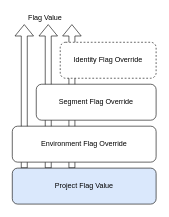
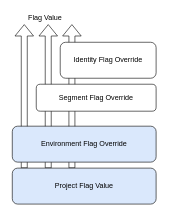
  <mxCell id="0" />
  <mxCell id="1" parent="0" />
  <mxCell id="2" value="" style="shape=flexArrow;endArrow=classic;html=1;" parent="1" edge="1"><mxGeometry width="50" height="50" relative="1" as="geometry"><mxPoint x="119.5" y="280" as="sourcePoint" /><mxPoint x="119.5" y="40" as="targetPoint" /></mxGeometry></mxCell>
  <mxCell id="3" value="" style="shape=flexArrow;endArrow=classic;html=1;" parent="1" edge="1"><mxGeometry width="50" height="50" relative="1" as="geometry"><mxPoint x="80" y="280" as="sourcePoint" /><mxPoint x="80" y="40" as="targetPoint" /></mxGeometry></mxCell>
  <mxCell id="4" value="" style="shape=flexArrow;endArrow=classic;html=1;" parent="1" edge="1"><mxGeometry width="50" height="50" relative="1" as="geometry"><mxPoint x="40" y="280" as="sourcePoint" /><mxPoint x="40" y="40" as="targetPoint" /></mxGeometry></mxCell>
  <mxCell id="5" value="Project Flag Value" style="rounded=1;whiteSpace=wrap;html=1;fillColor=#dae8fc;" parent="1" vertex="1"><mxGeometry x="20" y="280" width="240" height="60" as="geometry" /></mxCell>
- <mxCell id="6" value="Segment Flag Override" style="rounded=1;whiteSpace=wrap;html=1;" parent="1" vertex="1"><mxGeometry x="60" y="140" width="200" height="60" as="geometry" /></mxCell>
- <mxCell id="7" value="Environment Flag Override" style="rounded=1;whiteSpace=wrap;html=1;" parent="1" vertex="1"><mxGeometry x="20" y="210" width="240" height="60" as="geometry" /></mxCell>
+ <mxCell id="6" value="Segment Flag Override" style="rounded=1;whiteSpace=wrap;html=1;" parent="1" vertex="1"><mxGeometry x="60" y="140" width="200" height="45" as="geometry" /></mxCell>
+ <mxCell id="7" value="Environment Flag Override" style="rounded=1;whiteSpace=wrap;html=1;fillColor=#dae8fc;" parent="1" vertex="1"><mxGeometry x="20" y="210" width="240" height="60" as="geometry" /></mxCell>
  <mxCell id="8" value="Flag Value" style="text;html=1;strokeColor=none;fillColor=none;align=center;verticalAlign=middle;whiteSpace=wrap;rounded=0;" parent="1" vertex="1"><mxGeometry x="30" y="20" width="90" height="20" as="geometry" /></mxCell>
- <mxCell id="9" value="Identity Flag Override" style="rounded=1;whiteSpace=wrap;html=1;dashed=1;" parent="1" vertex="1"><mxGeometry x="100" y="70" width="160" height="60" as="geometry" /></mxCell>
+ <mxCell id="9" value="Identity Flag Override" style="rounded=1;whiteSpace=wrap;html=1;" parent="1" vertex="1"><mxGeometry x="100" y="70" width="160" height="60" as="geometry" /></mxCell>
